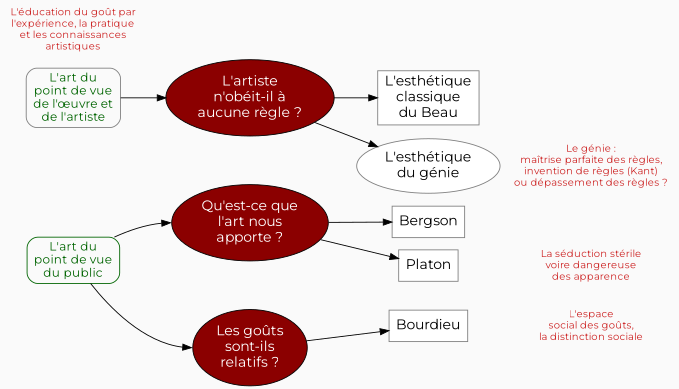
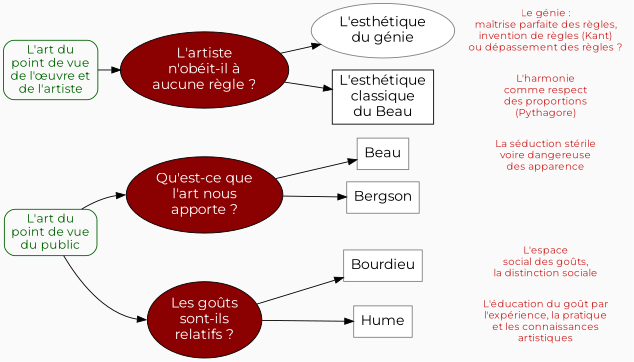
  digraph {
    bgcolor=grey98
    fontname=Montserrat
    nodesep=0.2
    rankdir=LR
    ranksep=0.1
    splines=true
    style=filled
    node [color=grey50 fillcolor=grey98 fontcolor=black fontname=Montserrat fontsize=16 shape=box style=filled]
    edge [fontname=Montserrat minlen=3 style=invis]
-   n1 [fontcolor=darkgreen fontsize=14 label="L'art du\npoint de vue\nde l'œuvre et\nde l'artiste" shape=rect style="filled, rounded"]
+   n1 [color=darkgreen fontcolor=darkgreen fontsize=14 label="L'art du\npoint de vue\nde l'œuvre et\nde l'artiste" shape=rect style="filled, rounded"]
    n2 [color=darkgreen fontcolor=darkgreen fontsize=14 label="L'art du\npoint de vue\ndu public" shape=rect style="filled, rounded"]
    n3 [color=black fillcolor=red4 fontcolor=white label="L'artiste\nn'obéit-il à\naucune règle ?" shape=oval]
    n4 [color=black fillcolor=red4 fontcolor=white label="Qu'est-ce que\nl'art nous\napporte ?" shape=oval]
    n5 [color=black fillcolor=red4 fontcolor=white label="Les goûts\nsont-ils\nrelatifs ?" shape=oval]
    n6 [fillcolor=white label="L'esthétique\ndu génie" shape=ellipse]
-   n7 [fillcolor=white label=Platon]
+   n7 [fillcolor=white label=Beau]
    n8 [fillcolor=white label=Bergson]
    n9 [fillcolor=white label=Bourdieu]
-   n10 [fillcolor=white label="L'esthétique\nclassique\ndu Beau"]
+   n10 [color=black fillcolor=white label="L'esthétique\nclassique\ndu Beau"]
+   n11 [fillcolor=white label=Hume]
    n12 [fontcolor=firebrick3 fontsize=12 label="Le génie :\nmaîtrise parfaite des règles,\ninvention de règles (Kant)\nou dépassement des règles ?" shape=plaintext style="filled,rounded"]
    n13 [fontcolor=firebrick3 fontsize=12 label="La séduction stérile\nvoire dangereuse\ndes apparence" shape=plaintext style="filled,rounded"]
    n14 [fontcolor=firebrick3 fontsize=12 label="L'espace\nsocial des goûts,\nla distinction sociale" shape=plaintext style="filled,rounded"]
+   n15 [fontcolor=firebrick3 fontsize=12 label="L'harmonie\ncomme respect\ndes proportions\n(Pythagore)" shape=plaintext style="filled,rounded"]
    n16 [fontcolor=firebrick3 fontsize=12 label="L'éducation du goût par\nl'expérience, la pratique\net les connaissances\nartistiques" shape=plaintext style="filled,rounded"]
    subgraph sub_1 {
      rank=same
      n1
      n2
    }
    subgraph sub_2 {
      rank=same
      n3
      n4
      n5
    }
    subgraph sub_3 {
      rank=same
      n6
      n7
    }
    subgraph sub_4 {
      rank=same
      n8
      n9
    }
    n1 -> n2 [minlen=9]
    n1 -> n3 [headport=w style=""]
    n2 -> n4 [headport=w style=""]
    n2 -> n5 [headport=w style=""]
    n3 -> n4 [minlen=4]
    n3 -> n6 [style=""]
    n3 -> n10 [style=""]
    n4 -> n5 [minlen=4]
    n4 -> n7 [style=""]
    n4 -> n8 [style=""]
    n5 -> n9 [style=""]
+   n5 -> n11 [style=""]
    n6 -> n7
    n6 -> n12 [minlen=1]
    n7 -> n13 [minlen=1]
    n8 -> n9
    n9 -> n14 [minlen=1]
+   n10 -> n15 [minlen=1]
+   n11 -> n16 [minlen=1]
  }
